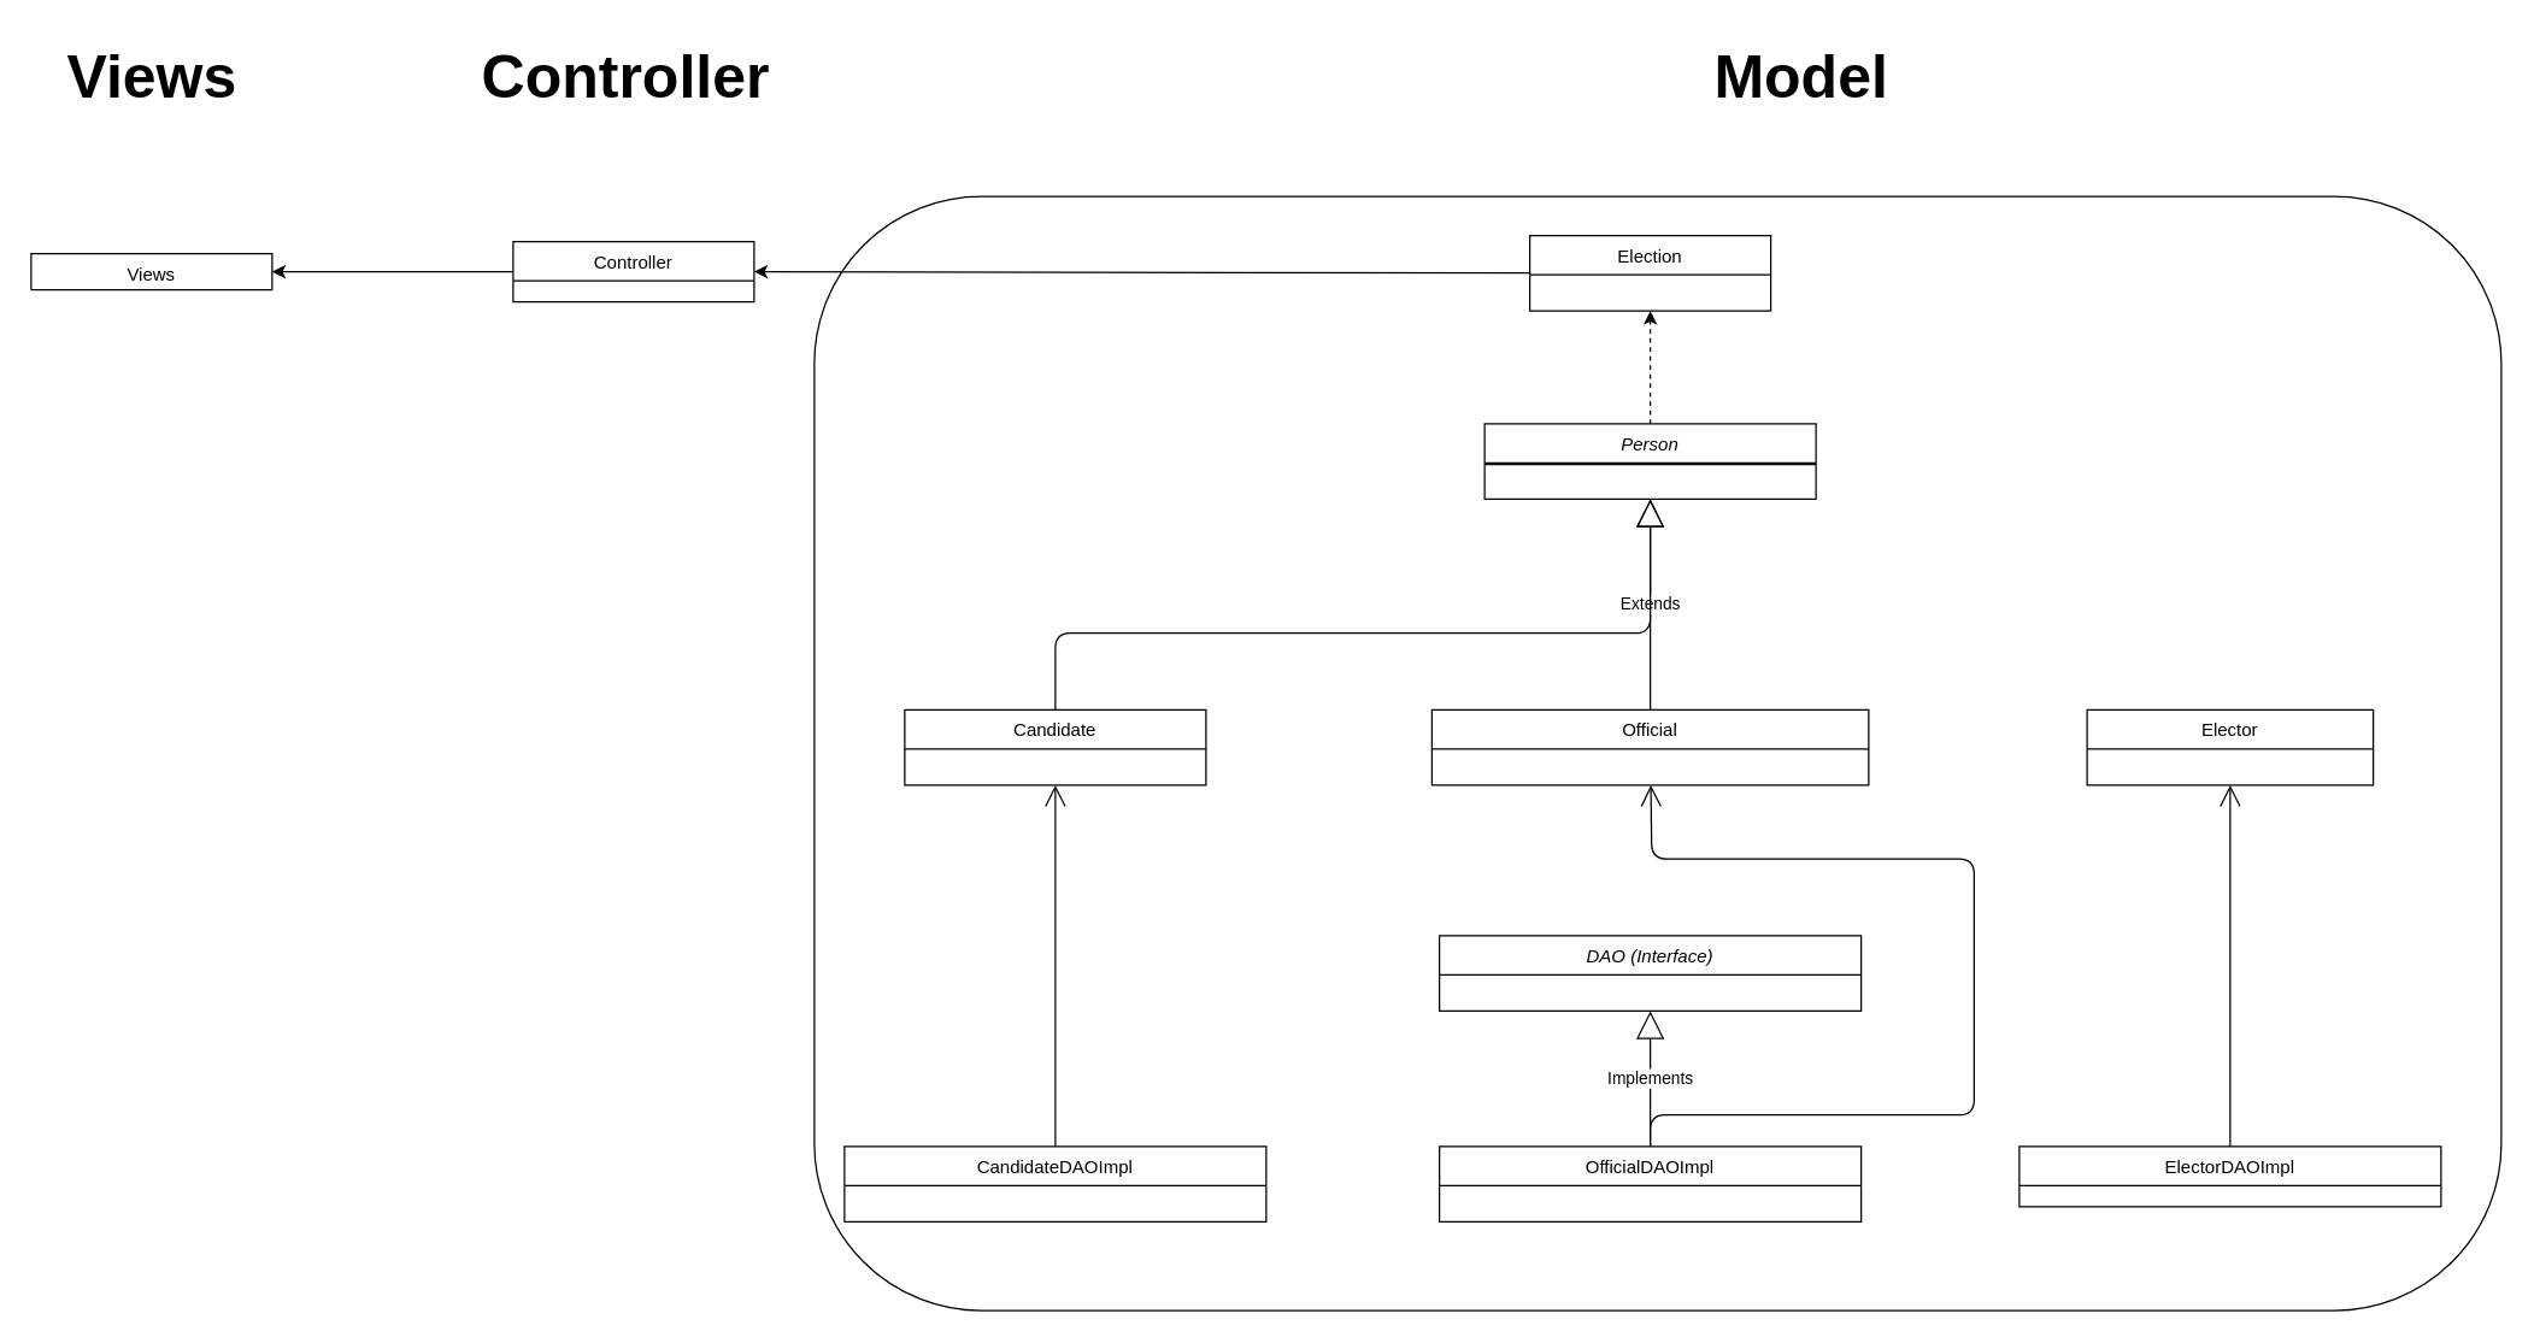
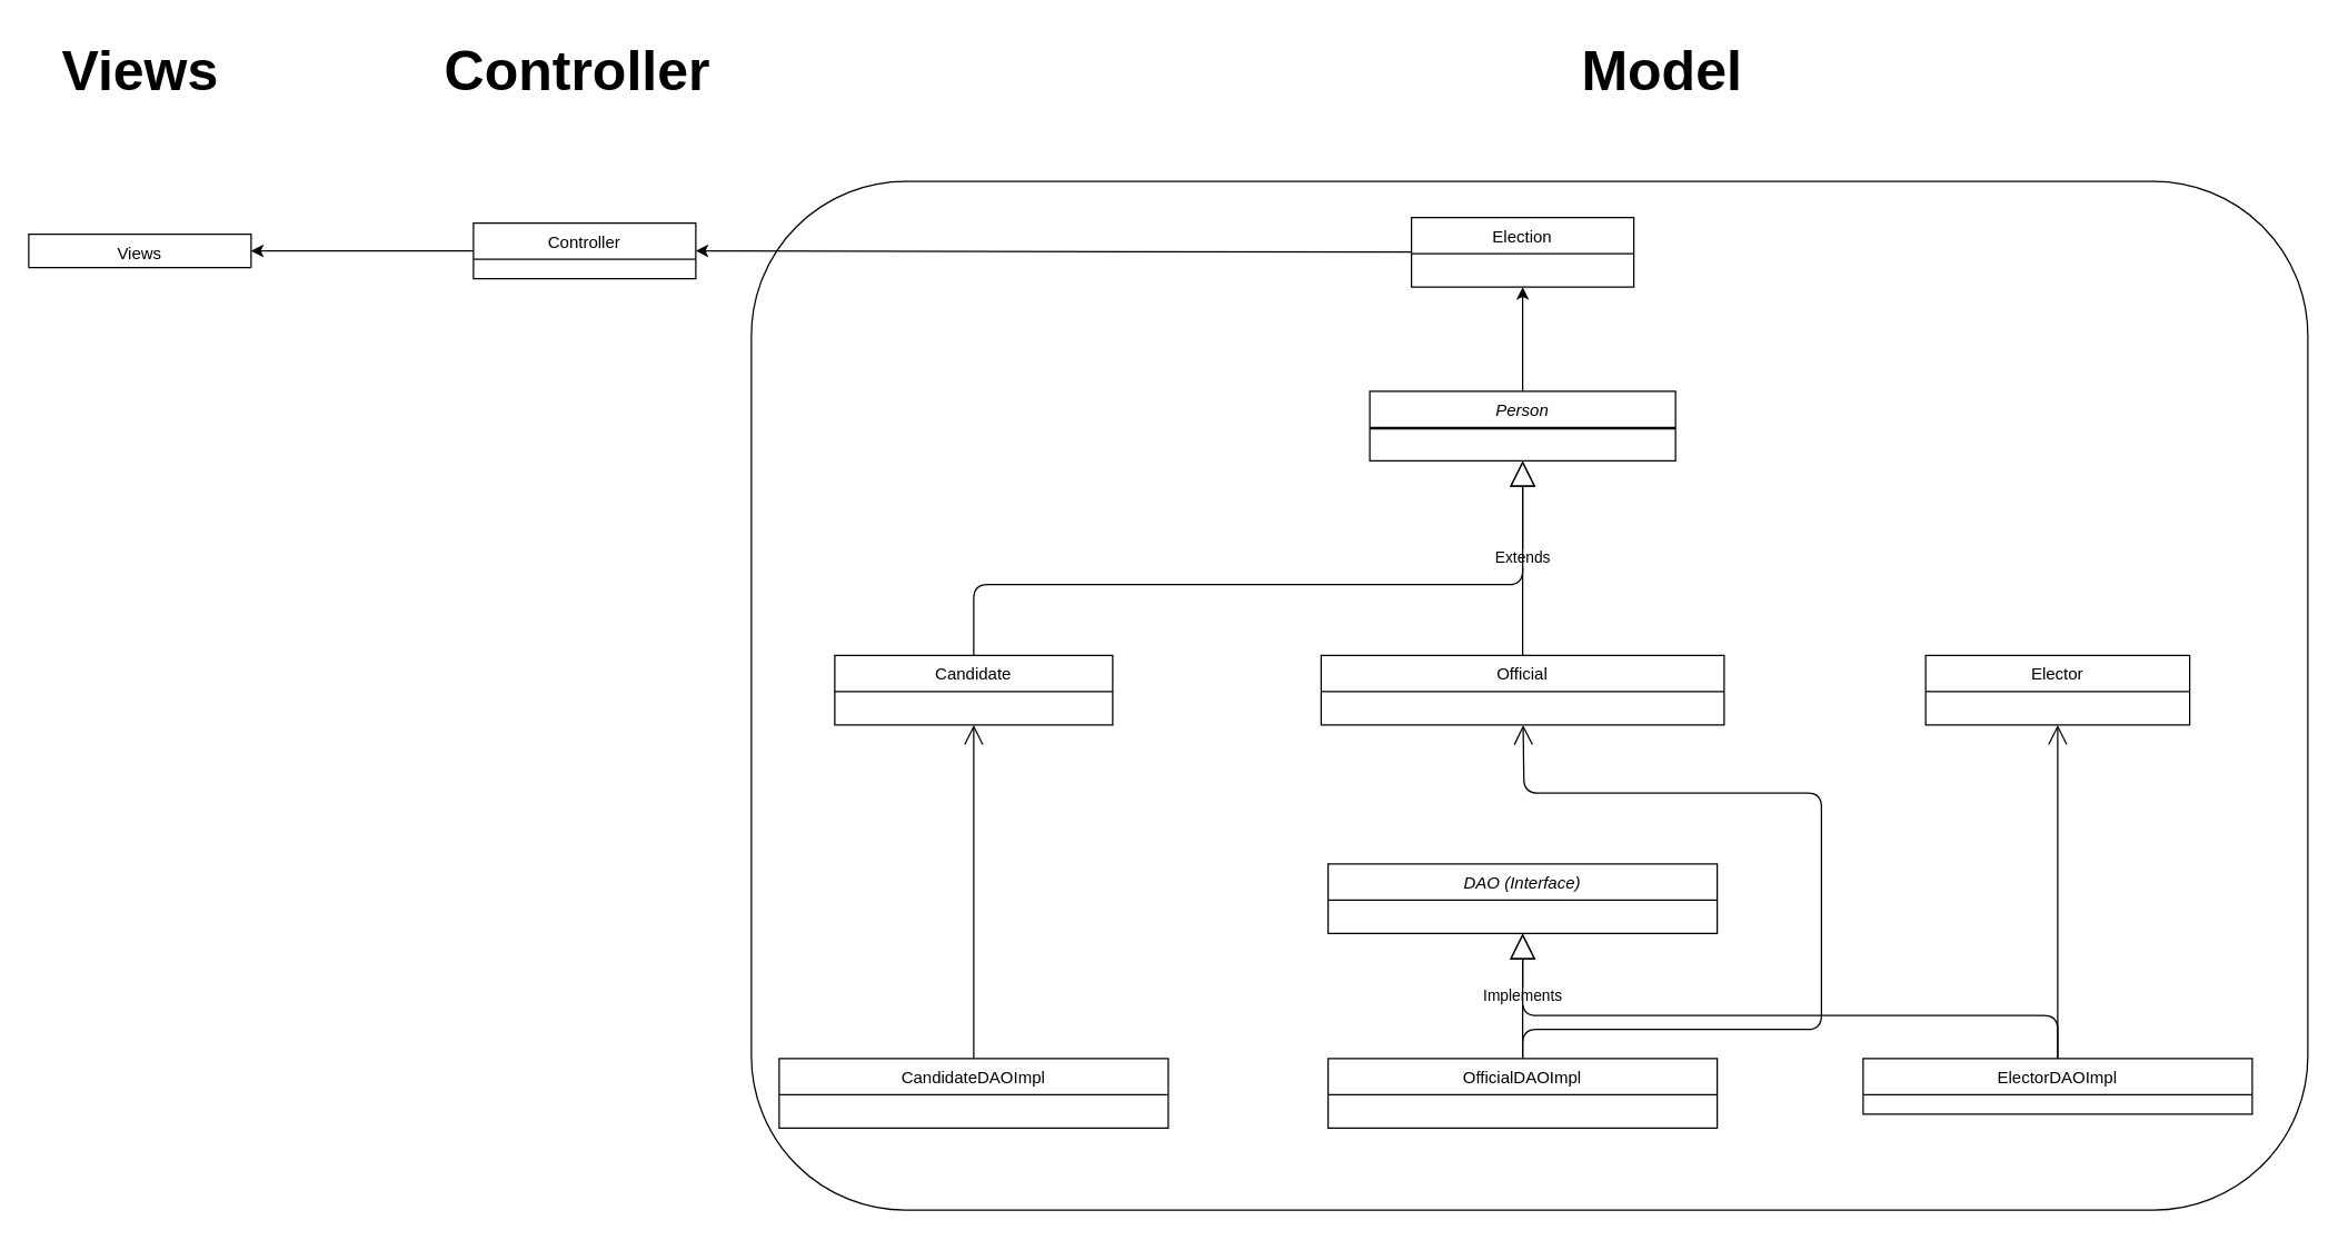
  <mxCell id="0" />
  <mxCell id="1" parent="0" />
  <mxCell id="2" value="" style="rounded=1;whiteSpace=wrap;html=1;" vertex="1" parent="1"><mxGeometry x="540" y="130" width="1120" height="740" as="geometry" /></mxCell>
  <mxCell id="3" value="Election" style="swimlane;fontStyle=0;align=center;verticalAlign=top;childLayout=stackLayout;horizontal=1;startSize=26;horizontalStack=0;resizeParent=1;resizeLast=0;collapsible=1;marginBottom=0;rounded=0;shadow=0;strokeWidth=1;" vertex="1" parent="1"><mxGeometry x="1015" y="156" width="160" height="50" as="geometry"><mxRectangle x="340" y="380" width="170" height="26" as="alternateBounds" /></mxGeometry></mxCell>
  <mxCell id="4" value="Controller" style="swimlane;fontStyle=0;align=center;verticalAlign=top;childLayout=stackLayout;horizontal=1;startSize=26;horizontalStack=0;resizeParent=1;resizeLast=0;collapsible=1;marginBottom=0;rounded=0;shadow=0;strokeWidth=1;" vertex="1" parent="1"><mxGeometry x="340" y="160" width="160" height="40" as="geometry"><mxRectangle x="340" y="380" width="170" height="26" as="alternateBounds" /></mxGeometry></mxCell>
  <mxCell id="5" value="Views" style="swimlane;fontStyle=0;align=center;verticalAlign=top;childLayout=stackLayout;horizontal=1;startSize=26;horizontalStack=0;resizeParent=1;resizeLast=0;collapsible=1;marginBottom=0;rounded=0;shadow=0;strokeWidth=1;" vertex="1" parent="1"><mxGeometry x="20" y="168" width="160" height="24" as="geometry"><mxRectangle x="340" y="380" width="170" height="26" as="alternateBounds" /></mxGeometry></mxCell>
  <mxCell id="6" value="" style="endArrow=classic;html=1;entryX=1;entryY=0.5;entryDx=0;entryDy=0;" edge="1" parent="1" source="3" target="4"><mxGeometry width="50" height="50" relative="1" as="geometry"><mxPoint x="380" y="260" as="sourcePoint" /><mxPoint x="430" y="210" as="targetPoint" /></mxGeometry></mxCell>
  <mxCell id="7" value="" style="endArrow=classic;html=1;entryX=1;entryY=0.5;entryDx=0;entryDy=0;exitX=0;exitY=0.5;exitDx=0;exitDy=0;" edge="1" parent="1" source="4" target="5"><mxGeometry width="50" height="50" relative="1" as="geometry"><mxPoint x="380" y="260" as="sourcePoint" /><mxPoint x="430" y="210" as="targetPoint" /></mxGeometry></mxCell>
  <mxCell id="8" value="Official" style="swimlane;fontStyle=0;align=center;verticalAlign=top;childLayout=stackLayout;horizontal=1;startSize=26;horizontalStack=0;resizeParent=1;resizeLast=0;collapsible=1;marginBottom=0;rounded=0;shadow=0;strokeWidth=1;" vertex="1" parent="1"><mxGeometry x="950" y="471" width="290" height="50" as="geometry"><mxRectangle x="550" y="140" width="160" height="26" as="alternateBounds" /></mxGeometry></mxCell>
  <mxCell id="9" value="Candidate" style="swimlane;fontStyle=0;align=center;verticalAlign=top;childLayout=stackLayout;horizontal=1;startSize=26;horizontalStack=0;resizeParent=1;resizeLast=0;collapsible=1;marginBottom=0;rounded=0;shadow=0;strokeWidth=1;" vertex="1" parent="1"><mxGeometry x="600" y="471" width="200" height="50" as="geometry"><mxRectangle x="340" y="380" width="170" height="26" as="alternateBounds" /></mxGeometry></mxCell>
  <mxCell id="10" value="Elector" style="swimlane;fontStyle=0;align=center;verticalAlign=top;childLayout=stackLayout;horizontal=1;startSize=26;horizontalStack=0;resizeParent=1;resizeLast=0;collapsible=1;marginBottom=0;rounded=0;shadow=0;strokeWidth=1;" vertex="1" parent="1"><mxGeometry x="1385" y="471" width="190" height="50" as="geometry"><mxRectangle x="550" y="140" width="160" height="26" as="alternateBounds" /></mxGeometry></mxCell>
  <mxCell id="11" value="Person" style="swimlane;fontStyle=2;align=center;verticalAlign=top;childLayout=stackLayout;horizontal=1;startSize=26;horizontalStack=0;resizeParent=1;resizeLast=0;collapsible=1;marginBottom=0;rounded=0;shadow=0;strokeWidth=1;" vertex="1" parent="1"><mxGeometry x="985" y="281" width="220" height="50" as="geometry"><mxRectangle x="550" y="140" width="160" height="26" as="alternateBounds" /></mxGeometry></mxCell>
  <mxCell id="12" value="" style="line;html=1;strokeWidth=1;align=left;verticalAlign=middle;spacingTop=-1;spacingLeft=3;spacingRight=3;rotatable=0;labelPosition=right;points=[];portConstraint=eastwest;" vertex="1" parent="11"><mxGeometry y="26" width="220" height="2" as="geometry" /></mxCell>
  <mxCell id="13" value="DAO (Interface)" style="swimlane;fontStyle=2;align=center;verticalAlign=top;childLayout=stackLayout;horizontal=1;startSize=26;horizontalStack=0;resizeParent=1;resizeLast=0;collapsible=1;marginBottom=0;rounded=0;shadow=0;strokeWidth=1;" vertex="1" parent="1"><mxGeometry x="955" y="621" width="280" height="50" as="geometry"><mxRectangle x="230" y="140" width="160" height="26" as="alternateBounds" /></mxGeometry></mxCell>
  <mxCell id="14" value="CandidateDAOImpl" style="swimlane;fontStyle=0;align=center;verticalAlign=top;childLayout=stackLayout;horizontal=1;startSize=26;horizontalStack=0;resizeParent=1;resizeLast=0;collapsible=1;marginBottom=0;rounded=0;shadow=0;strokeWidth=1;" vertex="1" parent="1"><mxGeometry x="560" y="761" width="280" height="50" as="geometry"><mxRectangle x="230" y="140" width="160" height="26" as="alternateBounds" /></mxGeometry></mxCell>
  <mxCell id="15" value="OfficialDAOImpl" style="swimlane;fontStyle=0;align=center;verticalAlign=top;childLayout=stackLayout;horizontal=1;startSize=26;horizontalStack=0;resizeParent=1;resizeLast=0;collapsible=1;marginBottom=0;rounded=0;shadow=0;strokeWidth=1;" vertex="1" parent="1"><mxGeometry x="955" y="761" width="280" height="50" as="geometry"><mxRectangle x="230" y="140" width="160" height="26" as="alternateBounds" /></mxGeometry></mxCell>
  <mxCell id="16" value="ElectorDAOImpl" style="swimlane;fontStyle=0;align=center;verticalAlign=top;childLayout=stackLayout;horizontal=1;startSize=26;horizontalStack=0;resizeParent=1;resizeLast=0;collapsible=1;marginBottom=0;rounded=0;shadow=0;strokeWidth=1;" vertex="1" parent="1"><mxGeometry x="1340" y="761" width="280" height="40" as="geometry"><mxRectangle x="230" y="140" width="160" height="26" as="alternateBounds" /></mxGeometry></mxCell>
  <mxCell id="17" value="&lt;font style=&quot;font-size: 40px&quot;&gt;&lt;b&gt;Model&lt;/b&gt;&lt;/font&gt;" style="text;html=1;strokeColor=none;fillColor=none;align=center;verticalAlign=middle;whiteSpace=wrap;rounded=0;" vertex="1" parent="1"><mxGeometry x="1122.5" y="20" width="145" height="60" as="geometry" /></mxCell>
  <mxCell id="18" value="&lt;font style=&quot;font-size: 40px&quot;&gt;&lt;b&gt;Controller&lt;/b&gt;&lt;/font&gt;" style="text;html=1;strokeColor=none;fillColor=none;align=center;verticalAlign=middle;whiteSpace=wrap;rounded=0;" vertex="1" parent="1"><mxGeometry x="300" y="20" width="230" height="60" as="geometry" /></mxCell>
  <mxCell id="19" value="&lt;font style=&quot;font-size: 40px&quot;&gt;&lt;b&gt;Views&lt;/b&gt;&lt;/font&gt;" style="text;html=1;strokeColor=none;fillColor=none;align=center;verticalAlign=middle;whiteSpace=wrap;rounded=0;" vertex="1" parent="1"><mxGeometry x="27.5" y="20" width="145" height="60" as="geometry" /></mxCell>
- <mxCell id="20" value="" style="endArrow=classic;html=1;dashed=1;" edge="1" parent="1" source="11" target="3"><mxGeometry width="50" height="50" relative="1" as="geometry"><mxPoint x="1070" y="270" as="sourcePoint" /><mxPoint x="1120" y="220" as="targetPoint" /></mxGeometry></mxCell>
+ <mxCell id="20" value="" style="endArrow=classic;html=1;" edge="1" parent="1" source="11" target="3"><mxGeometry width="50" height="50" relative="1" as="geometry"><mxPoint x="1070" y="270" as="sourcePoint" /><mxPoint x="1120" y="220" as="targetPoint" /></mxGeometry></mxCell>
  <mxCell id="21" value="Extends" style="endArrow=block;endSize=16;endFill=0;html=1;" edge="1" parent="1" source="8" target="11"><mxGeometry width="160" relative="1" as="geometry"><mxPoint x="1010" y="380" as="sourcePoint" /><mxPoint x="1170" y="380" as="targetPoint" /></mxGeometry></mxCell>
  <mxCell id="22" value="" style="endArrow=block;endSize=16;endFill=0;html=1;" edge="1" parent="1" source="9" target="11"><mxGeometry width="160" relative="1" as="geometry"><mxPoint x="950" y="350" as="sourcePoint" /><mxPoint x="1110" y="350" as="targetPoint" /><Array as="points"><mxPoint x="700" y="420" /><mxPoint x="1095" y="420" /></Array></mxGeometry></mxCell>
  <mxCell id="23" value="Implements" style="endArrow=block;endSize=16;endFill=0;html=1;" edge="1" parent="1" source="15" target="13"><mxGeometry width="160" relative="1" as="geometry"><mxPoint x="870" y="660" as="sourcePoint" /><mxPoint x="1030" y="660" as="targetPoint" /></mxGeometry></mxCell>
+ <mxCell id="24" value="" style="endArrow=block;endSize=16;endFill=0;html=1;" edge="1" parent="1" source="16" target="13"><mxGeometry width="160" relative="1" as="geometry"><mxPoint x="1105" y="771" as="sourcePoint" /><mxPoint x="1105" y="681" as="targetPoint" /><Array as="points"><mxPoint x="1480" y="730" /><mxPoint x="1095" y="730" /></Array></mxGeometry></mxCell>
  <mxCell id="25" value="" style="endArrow=open;endFill=1;endSize=12;html=1;" edge="1" parent="1" source="14" target="9"><mxGeometry width="160" relative="1" as="geometry"><mxPoint x="920" y="650" as="sourcePoint" /><mxPoint x="1080" y="650" as="targetPoint" /></mxGeometry></mxCell>
  <mxCell id="26" value="" style="endArrow=open;endFill=1;endSize=12;html=1;" edge="1" parent="1" source="15" target="8"><mxGeometry width="160" relative="1" as="geometry"><mxPoint x="950" y="610" as="sourcePoint" /><mxPoint x="1110" y="610" as="targetPoint" /><Array as="points"><mxPoint x="1095" y="740" /><mxPoint x="1310" y="740" /><mxPoint x="1310" y="570" /><mxPoint x="1096" y="570" /></Array></mxGeometry></mxCell>
  <mxCell id="27" value="" style="endArrow=open;endFill=1;endSize=12;html=1;" edge="1" parent="1" source="16" target="10"><mxGeometry width="160" relative="1" as="geometry"><mxPoint x="1200" y="610" as="sourcePoint" /><mxPoint x="1360" y="610" as="targetPoint" /></mxGeometry></mxCell>
